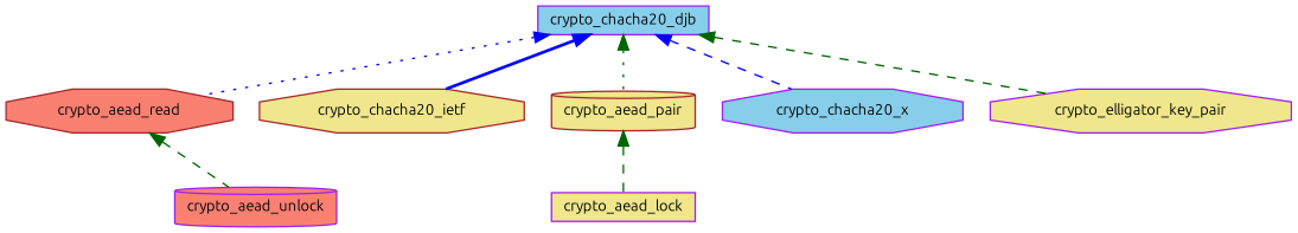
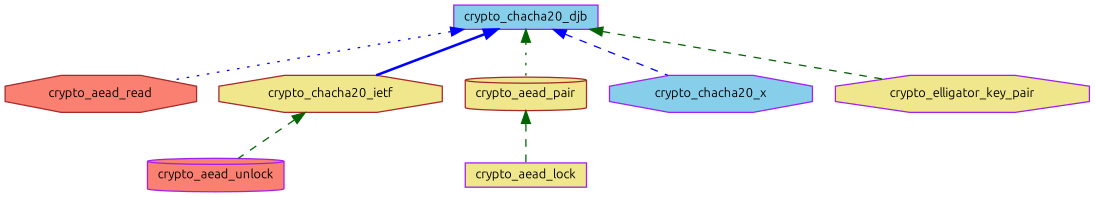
  digraph {
    fontname=Ubuntu
    rankdir=TB
    node [color=purple fillcolor=khaki fontname=Ubuntu fontsize=10 shape=octagon style=filled]
    edge [color=darkgreen dir=back fontname=Ubuntu fontsize=10 labelfontname=Helvetica labelfontsize=10 style=dashed]
    n1 [fillcolor=skyblue fontcolor=black height=0.2 label=crypto_chacha20_djb shape=box width=0.4]
    n2 [color=brown fillcolor=salmon height=0.2 label=crypto_aead_read width=0.4]
    n3 [color=brown height=0.2 label=crypto_aead_pair shape=cylinder width=0.4]
    n4 [color=brown height=0.2 label=crypto_chacha20_ietf width=0.4]
    n5 [fillcolor=skyblue height=0.2 label=crypto_chacha20_x width=0.4]
    n6 [height=0.2 label=crypto_elligator_key_pair width=0.4]
    n7 [fillcolor=salmon height=0.2 label=crypto_aead_unlock shape=cylinder width=0.4]
    n8 [height=0.2 label=crypto_aead_lock shape=box width=0.4]
    n1 -> n2 [color=blue style=dotted]
    n1 -> n3 [style=dotted]
    n1 -> n4 [color=blue style=bold]
    n1 -> n5 [color=blue]
    n1 -> n6
-   n2 -> n7
+   n4 -> n7
    n3 -> n8
  }
